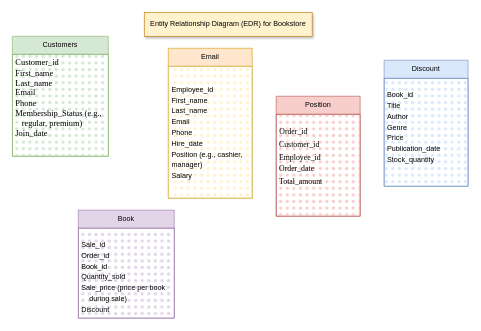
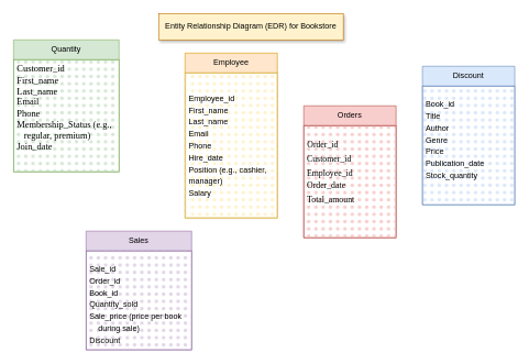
  <mxCell id="0" />
  <mxCell id="1" parent="0" />
- <mxCell id="2" value="Customers" style="swimlane;fontStyle=0;childLayout=stackLayout;horizontal=1;startSize=30;horizontalStack=0;resizeParent=1;resizeParentMax=0;resizeLast=0;collapsible=1;marginBottom=0;whiteSpace=wrap;html=1;fillColor=#d5e8d4;strokeColor=#82b366;" vertex="1" parent="1"><mxGeometry x="20" y="60" width="160" height="200" as="geometry" /></mxCell>
+ <mxCell id="2" value="Quantity" style="swimlane;fontStyle=0;childLayout=stackLayout;horizontal=1;startSize=30;horizontalStack=0;resizeParent=1;resizeParentMax=0;resizeLast=0;collapsible=1;marginBottom=0;whiteSpace=wrap;html=1;fillColor=#d5e8d4;strokeColor=#82b366;" vertex="1" parent="1"><mxGeometry x="20" y="60" width="160" height="200" as="geometry" /></mxCell>
  <mxCell id="3" value="&lt;font style=&quot;font-size: 14px;&quot; face=&quot;Times New Roman&quot;&gt;&amp;nbsp;Customer_id&amp;nbsp;&lt;/font&gt;&lt;div&gt;&lt;font style=&quot;font-size: 14px;&quot; face=&quot;Times New Roman&quot;&gt;&amp;nbsp;First_name&lt;br&gt;&amp;nbsp;Last_name&lt;br&gt;&amp;nbsp;Email&lt;/font&gt;&lt;/div&gt;&lt;div&gt;&lt;font style=&quot;font-size: 14px;&quot; face=&quot;Times New Roman&quot;&gt;&amp;nbsp;Phone&lt;br&gt;&amp;nbsp;Membership_Status (e.g.,&amp;nbsp; &amp;nbsp; &amp;nbsp; &amp;nbsp; regular, premium)&lt;br&gt;&amp;nbsp;Join_date&lt;/font&gt;&lt;/div&gt;" style="text;whiteSpace=wrap;html=1;fillColor=#d5e8d4;strokeColor=#82b366;fillStyle=dots;" vertex="1" parent="2"><mxGeometry y="30" width="160" height="170" as="geometry" /></mxCell>
- <mxCell id="4" value="Email" style="swimlane;fontStyle=0;childLayout=stackLayout;horizontal=1;startSize=30;horizontalStack=0;resizeParent=1;resizeParentMax=0;resizeLast=0;collapsible=1;marginBottom=0;whiteSpace=wrap;html=1;fillColor=#ffe6cc;strokeColor=#d79b00;" vertex="1" parent="1"><mxGeometry x="280" y="80" width="140" height="250" as="geometry" /></mxCell>
+ <mxCell id="4" value="Employee" style="swimlane;fontStyle=0;childLayout=stackLayout;horizontal=1;startSize=30;horizontalStack=0;resizeParent=1;resizeParentMax=0;resizeLast=0;collapsible=1;marginBottom=0;whiteSpace=wrap;html=1;fillColor=#ffe6cc;strokeColor=#d79b00;" vertex="1" parent="1"><mxGeometry x="280" y="80" width="140" height="250" as="geometry" /></mxCell>
  <mxCell id="5" value="&lt;p style=&quot;line-height: 150%;&quot;&gt;&lt;font face=&quot;Helvetica&quot; style=&quot;font-size: 12px;&quot;&gt;&lt;span style=&quot;background-color: initial; text-align: justify;&quot;&gt;Employee_id&lt;/span&gt;&lt;span style=&quot;background-color: initial; text-align: justify;&quot;&gt;&amp;nbsp;&lt;/span&gt;&lt;br&gt;&lt;span style=&quot;background-color: initial;&quot;&gt;First_name&lt;/span&gt;&lt;br&gt;&lt;span style=&quot;background-color: initial;&quot;&gt;Last_name&lt;/span&gt;&lt;br&gt;&lt;span style=&quot;background-color: initial;&quot;&gt;Email&lt;/span&gt;&lt;br&gt;&lt;span style=&quot;background-color: initial;&quot;&gt;Phone&lt;/span&gt;&lt;br&gt;&lt;span style=&quot;background-color: initial;&quot;&gt;Hire_date&lt;/span&gt;&lt;br&gt;&lt;span style=&quot;background-color: initial;&quot;&gt;Position&lt;/span&gt;&lt;span style=&quot;background-color: initial;&quot;&gt;&amp;nbsp;(e.g., cashier, manager)&lt;/span&gt;&lt;br&gt;&lt;span style=&quot;background-color: initial;&quot;&gt;Salary&lt;/span&gt;&lt;/font&gt;&lt;/p&gt;" style="text;strokeColor=#d6b656;fillColor=#fff2cc;align=left;verticalAlign=middle;spacingLeft=4;spacingRight=4;overflow=hidden;points=[[0,0.5],[1,0.5]];portConstraint=eastwest;rotatable=0;whiteSpace=wrap;html=1;fillStyle=dots;" vertex="1" parent="4"><mxGeometry y="30" width="140" height="220" as="geometry" /></mxCell>
  <mxCell id="6" value="Discount" style="swimlane;fontStyle=0;childLayout=stackLayout;horizontal=1;startSize=30;horizontalStack=0;resizeParent=1;resizeParentMax=0;resizeLast=0;collapsible=1;marginBottom=0;whiteSpace=wrap;html=1;fillColor=#dae8fc;strokeColor=#6c8ebf;" vertex="1" parent="1"><mxGeometry x="640" y="100" width="140" height="210" as="geometry" /></mxCell>
  <mxCell id="7" value="&lt;p style=&quot;line-height: 150%;&quot;&gt;&amp;nbsp;Book_id&amp;nbsp;&lt;br&gt;&amp;nbsp;Title&lt;br&gt;&amp;nbsp;Author&lt;br&gt;&amp;nbsp;Genre&lt;br&gt;&amp;nbsp;Price&lt;br&gt;&amp;nbsp;Publication_date&lt;br&gt;&amp;nbsp;Stock_quantity&lt;/p&gt;" style="text;whiteSpace=wrap;html=1;align=left;fillColor=#dae8fc;strokeColor=#6c8ebf;fillStyle=dots;" vertex="1" parent="6"><mxGeometry y="30" width="140" height="180" as="geometry" /></mxCell>
- <mxCell id="8" value="Book" style="swimlane;fontStyle=0;childLayout=stackLayout;horizontal=1;startSize=30;horizontalStack=0;resizeParent=1;resizeParentMax=0;resizeLast=0;collapsible=1;marginBottom=0;whiteSpace=wrap;html=1;fillColor=#e1d5e7;strokeColor=#9673a6;" vertex="1" parent="1"><mxGeometry x="130" y="350" width="160" height="180" as="geometry" /></mxCell>
+ <mxCell id="8" value="Sales" style="swimlane;fontStyle=0;childLayout=stackLayout;horizontal=1;startSize=30;horizontalStack=0;resizeParent=1;resizeParentMax=0;resizeLast=0;collapsible=1;marginBottom=0;whiteSpace=wrap;html=1;fillColor=#e1d5e7;strokeColor=#9673a6;" vertex="1" parent="1"><mxGeometry x="130" y="350" width="160" height="180" as="geometry" /></mxCell>
  <mxCell id="9" value="&lt;p style=&quot;line-height: 150%;&quot;&gt;&amp;nbsp;Sale_id&lt;br&gt;&amp;nbsp;Order_id&amp;nbsp;&lt;br&gt;&amp;nbsp;Book_id&amp;nbsp;&lt;br&gt;&amp;nbsp;Quantity_sold&lt;br&gt;&amp;nbsp;Sale_price (price per book&amp;nbsp; &amp;nbsp; &amp;nbsp; &amp;nbsp; &amp;nbsp;during sale)&lt;br&gt;&amp;nbsp;Discount&lt;/p&gt;" style="text;whiteSpace=wrap;html=1;fillColor=#e1d5e7;strokeColor=#9673a6;fillStyle=dots;" vertex="1" parent="8"><mxGeometry y="30" width="160" height="150" as="geometry" /></mxCell>
- <mxCell id="10" value="Position" style="swimlane;fontStyle=0;childLayout=stackLayout;horizontal=1;startSize=30;horizontalStack=0;resizeParent=1;resizeParentMax=0;resizeLast=0;collapsible=1;marginBottom=0;whiteSpace=wrap;html=1;fillColor=#f8cecc;strokeColor=#b85450;" vertex="1" parent="1"><mxGeometry x="460" y="160" width="140" height="200" as="geometry" /></mxCell>
+ <mxCell id="10" value="Orders" style="swimlane;fontStyle=0;childLayout=stackLayout;horizontal=1;startSize=30;horizontalStack=0;resizeParent=1;resizeParentMax=0;resizeLast=0;collapsible=1;marginBottom=0;whiteSpace=wrap;html=1;fillColor=#f8cecc;strokeColor=#b85450;" vertex="1" parent="1"><mxGeometry x="460" y="160" width="140" height="200" as="geometry" /></mxCell>
  <mxCell id="11" value="&lt;p style=&quot;line-height: 160%; font-size: 13px;&quot;&gt;&amp;nbsp;&lt;font style=&quot;font-size: 13px;&quot; face=&quot;Times New Roman&quot;&gt;Order_id&amp;nbsp;&lt;br&gt;&amp;nbsp;Customer_id&amp;nbsp;&lt;br&gt;&amp;nbsp;Employee_id&amp;nbsp;&lt;br&gt;&amp;nbsp;Order_date&lt;br&gt;&amp;nbsp;Total_amount&lt;/font&gt;&lt;/p&gt;" style="text;whiteSpace=wrap;html=1;fillColor=#f8cecc;strokeColor=#b85450;fillStyle=dots;" vertex="1" parent="10"><mxGeometry y="30" width="140" height="170" as="geometry" /></mxCell>
  <mxCell id="12" value="Entity Relationship Diagram (EDR) for Bookstore" style="rounded=0;whiteSpace=wrap;html=1;fillColor=#fff2cc;fillStyle=auto;strokeColor=#BD7000;fontColor=#000000;shadow=1;" vertex="1" parent="1"><mxGeometry x="240" y="20" width="280" height="40" as="geometry" /></mxCell>
